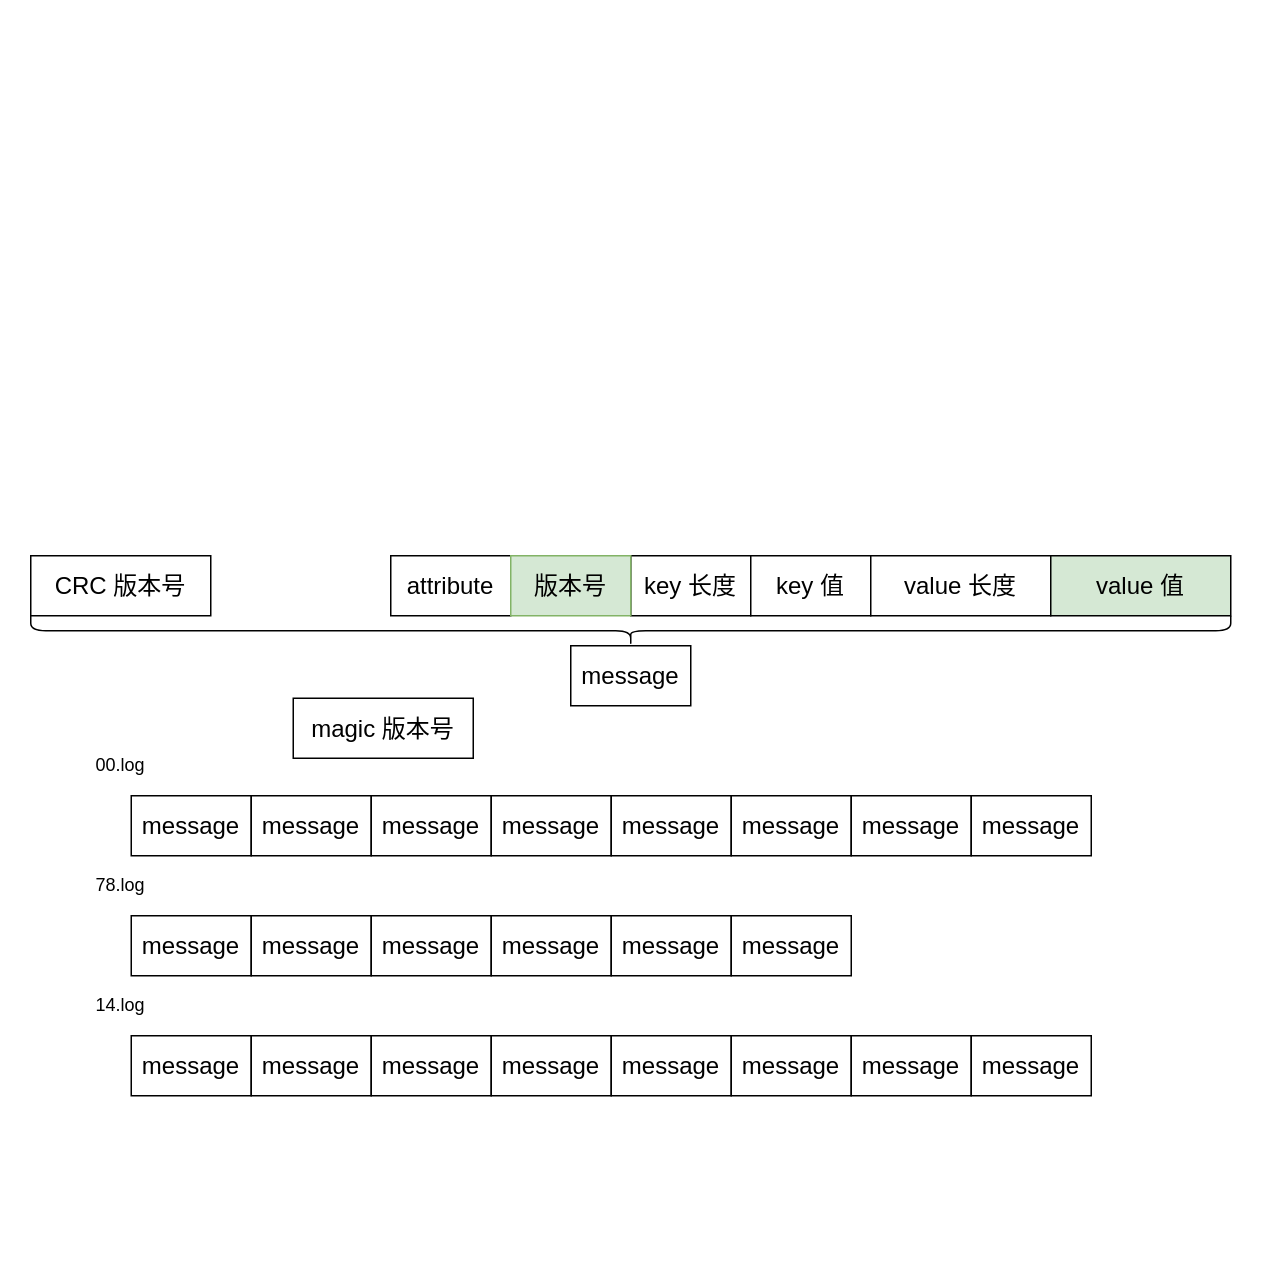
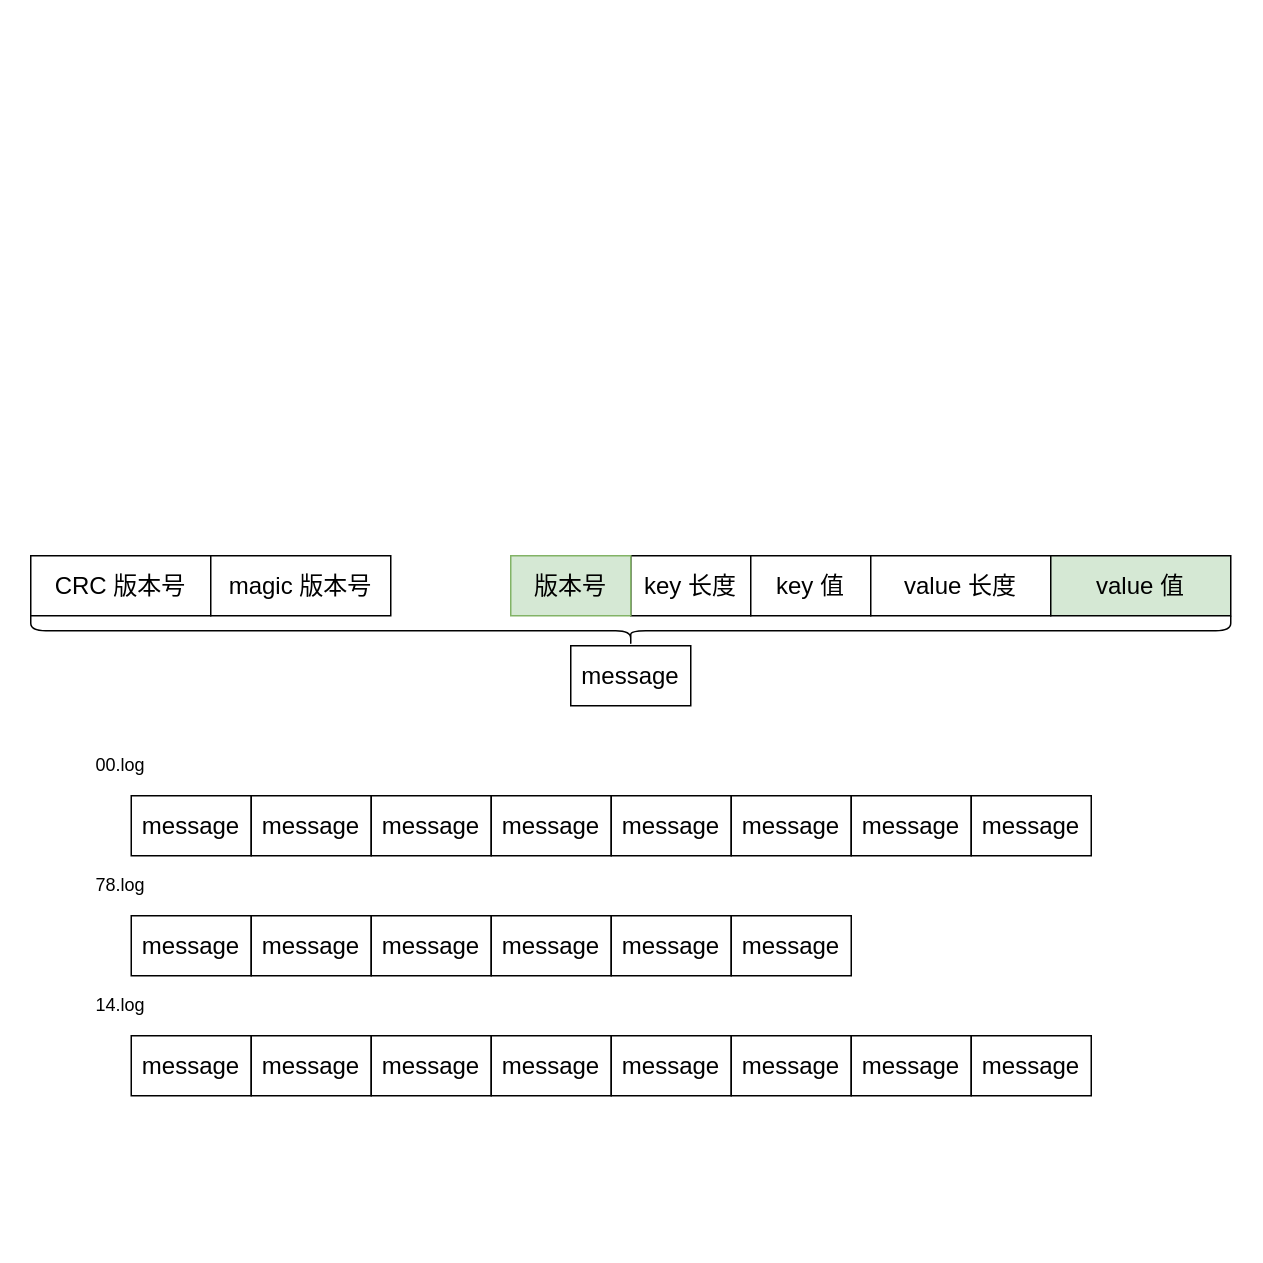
  <mxCell id="0" />
  <mxCell id="1" parent="0" />
  <mxCell id="2" value="&lt;font style=&quot;font-size: 16px&quot;&gt;CRC 版本号&lt;/font&gt;" style="rounded=0;whiteSpace=wrap;html=1;" parent="1" vertex="1"><mxGeometry x="20" y="370" width="120" height="40" as="geometry" /></mxCell>
- <mxCell id="3" value="&lt;font style=&quot;font-size: 16px&quot;&gt;magic 版本号&lt;/font&gt;" style="rounded=0;whiteSpace=wrap;html=1;" parent="1" vertex="1"><mxGeometry x="195" y="465" width="120" height="40" as="geometry" /></mxCell>
- <mxCell id="4" value="&lt;font style=&quot;font-size: 16px&quot;&gt;attribute&lt;/font&gt;" style="rounded=0;whiteSpace=wrap;html=1;" parent="1" vertex="1"><mxGeometry x="260" y="370" width="80" height="40" as="geometry" /></mxCell>
+ <mxCell id="3" value="&lt;font style=&quot;font-size: 16px&quot;&gt;magic 版本号&lt;/font&gt;" style="rounded=0;whiteSpace=wrap;html=1;" parent="1" vertex="1"><mxGeometry x="140" y="370" width="120" height="40" as="geometry" /></mxCell>
  <mxCell id="5" value="&lt;font style=&quot;font-size: 16px&quot;&gt;key 长度&lt;/font&gt;" style="rounded=0;whiteSpace=wrap;html=1;" parent="1" vertex="1"><mxGeometry x="420" y="370" width="80" height="40" as="geometry" /></mxCell>
  <mxCell id="6" value="&lt;font style=&quot;font-size: 16px&quot;&gt;key 值&lt;/font&gt;" style="rounded=0;whiteSpace=wrap;html=1;" parent="1" vertex="1"><mxGeometry x="500" y="370" width="80" height="40" as="geometry" /></mxCell>
  <mxCell id="7" value="&lt;font style=&quot;font-size: 16px&quot;&gt;value 长度&lt;/font&gt;" style="rounded=0;whiteSpace=wrap;html=1;" parent="1" vertex="1"><mxGeometry x="580" y="370" width="120" height="40" as="geometry" /></mxCell>
  <mxCell id="8" value="&lt;font style=&quot;font-size: 16px&quot;&gt;value 值&lt;/font&gt;" style="rounded=0;whiteSpace=wrap;html=1;fillColor=#d5e8d4;" parent="1" vertex="1"><mxGeometry x="700" y="370" width="120" height="40" as="geometry" /></mxCell>
  <mxCell id="9" value="&lt;font style=&quot;font-size: 16px&quot;&gt;版本号&lt;/font&gt;" style="rounded=0;whiteSpace=wrap;html=1;fillColor=#d5e8d4;strokeColor=#82b366;" vertex="1" parent="1"><mxGeometry x="340" y="370" width="80" height="40" as="geometry" /></mxCell>
  <mxCell id="10" value="" style="shape=curlyBracket;whiteSpace=wrap;html=1;rounded=1;rotation=-90;" vertex="1" parent="1"><mxGeometry x="410" y="20" width="20" height="800" as="geometry" /></mxCell>
  <mxCell id="11" value="&lt;font style=&quot;font-size: 16px&quot;&gt;message&lt;/font&gt;" style="rounded=0;whiteSpace=wrap;html=1;" vertex="1" parent="1"><mxGeometry x="380" y="430" width="80" height="40" as="geometry" /></mxCell>
  <mxCell id="12" value="&lt;font style=&quot;font-size: 16px&quot;&gt;message&lt;/font&gt;" style="rounded=0;whiteSpace=wrap;html=1;" vertex="1" parent="1"><mxGeometry x="87" y="530" width="80" height="40" as="geometry" /></mxCell>
  <mxCell id="13" value="&lt;font style=&quot;font-size: 16px&quot;&gt;message&lt;/font&gt;" style="rounded=0;whiteSpace=wrap;html=1;" vertex="1" parent="1"><mxGeometry x="167" y="530" width="80" height="40" as="geometry" /></mxCell>
  <mxCell id="14" value="&lt;font style=&quot;font-size: 16px&quot;&gt;message&lt;/font&gt;" style="rounded=0;whiteSpace=wrap;html=1;" vertex="1" parent="1"><mxGeometry x="247" y="530" width="80" height="40" as="geometry" /></mxCell>
  <mxCell id="15" value="&lt;font style=&quot;font-size: 16px&quot;&gt;message&lt;/font&gt;" style="rounded=0;whiteSpace=wrap;html=1;" vertex="1" parent="1"><mxGeometry x="327" y="530" width="80" height="40" as="geometry" /></mxCell>
  <mxCell id="16" value="&lt;font style=&quot;font-size: 16px&quot;&gt;message&lt;/font&gt;" style="rounded=0;whiteSpace=wrap;html=1;" vertex="1" parent="1"><mxGeometry x="407" y="530" width="80" height="40" as="geometry" /></mxCell>
  <mxCell id="17" value="&lt;font style=&quot;font-size: 16px&quot;&gt;message&lt;/font&gt;" style="rounded=0;whiteSpace=wrap;html=1;" vertex="1" parent="1"><mxGeometry x="487" y="530" width="80" height="40" as="geometry" /></mxCell>
  <mxCell id="18" value="&lt;font style=&quot;font-size: 16px&quot;&gt;message&lt;/font&gt;" style="rounded=0;whiteSpace=wrap;html=1;" vertex="1" parent="1"><mxGeometry x="567" y="530" width="80" height="40" as="geometry" /></mxCell>
  <mxCell id="19" value="&lt;font style=&quot;font-size: 16px&quot;&gt;message&lt;/font&gt;" style="rounded=0;whiteSpace=wrap;html=1;" vertex="1" parent="1"><mxGeometry x="647" y="530" width="80" height="40" as="geometry" /></mxCell>
  <mxCell id="20" value="00.log" style="text;html=1;strokeColor=none;fillColor=none;align=center;verticalAlign=middle;whiteSpace=wrap;rounded=0;" vertex="1" parent="1"><mxGeometry x="60" y="500" width="40" height="20" as="geometry" /></mxCell>
  <mxCell id="21" value="&lt;font style=&quot;font-size: 16px&quot;&gt;message&lt;/font&gt;" style="rounded=0;whiteSpace=wrap;html=1;" vertex="1" parent="1"><mxGeometry x="87" y="610" width="80" height="40" as="geometry" /></mxCell>
  <mxCell id="22" value="&lt;font style=&quot;font-size: 16px&quot;&gt;message&lt;/font&gt;" style="rounded=0;whiteSpace=wrap;html=1;" vertex="1" parent="1"><mxGeometry x="167" y="610" width="80" height="40" as="geometry" /></mxCell>
  <mxCell id="23" value="&lt;font style=&quot;font-size: 16px&quot;&gt;message&lt;/font&gt;" style="rounded=0;whiteSpace=wrap;html=1;" vertex="1" parent="1"><mxGeometry x="247" y="610" width="80" height="40" as="geometry" /></mxCell>
  <mxCell id="24" value="&lt;font style=&quot;font-size: 16px&quot;&gt;message&lt;/font&gt;" style="rounded=0;whiteSpace=wrap;html=1;" vertex="1" parent="1"><mxGeometry x="327" y="610" width="80" height="40" as="geometry" /></mxCell>
  <mxCell id="25" value="&lt;font style=&quot;font-size: 16px&quot;&gt;message&lt;/font&gt;" style="rounded=0;whiteSpace=wrap;html=1;" vertex="1" parent="1"><mxGeometry x="407" y="610" width="80" height="40" as="geometry" /></mxCell>
  <mxCell id="26" value="&lt;font style=&quot;font-size: 16px&quot;&gt;message&lt;/font&gt;" style="rounded=0;whiteSpace=wrap;html=1;" vertex="1" parent="1"><mxGeometry x="487" y="610" width="80" height="40" as="geometry" /></mxCell>
  <mxCell id="27" value="78.log" style="text;html=1;strokeColor=none;fillColor=none;align=center;verticalAlign=middle;whiteSpace=wrap;rounded=0;" vertex="1" parent="1"><mxGeometry x="60" y="580" width="40" height="20" as="geometry" /></mxCell>
  <mxCell id="28" value="&lt;font style=&quot;font-size: 16px&quot;&gt;message&lt;/font&gt;" style="rounded=0;whiteSpace=wrap;html=1;" vertex="1" parent="1"><mxGeometry x="87" y="690" width="80" height="40" as="geometry" /></mxCell>
  <mxCell id="29" value="&lt;font style=&quot;font-size: 16px&quot;&gt;message&lt;/font&gt;" style="rounded=0;whiteSpace=wrap;html=1;" vertex="1" parent="1"><mxGeometry x="167" y="690" width="80" height="40" as="geometry" /></mxCell>
  <mxCell id="30" value="&lt;font style=&quot;font-size: 16px&quot;&gt;message&lt;/font&gt;" style="rounded=0;whiteSpace=wrap;html=1;" vertex="1" parent="1"><mxGeometry x="247" y="690" width="80" height="40" as="geometry" /></mxCell>
  <mxCell id="31" value="&lt;font style=&quot;font-size: 16px&quot;&gt;message&lt;/font&gt;" style="rounded=0;whiteSpace=wrap;html=1;" vertex="1" parent="1"><mxGeometry x="327" y="690" width="80" height="40" as="geometry" /></mxCell>
  <mxCell id="32" value="&lt;font style=&quot;font-size: 16px&quot;&gt;message&lt;/font&gt;" style="rounded=0;whiteSpace=wrap;html=1;" vertex="1" parent="1"><mxGeometry x="407" y="690" width="80" height="40" as="geometry" /></mxCell>
  <mxCell id="33" value="&lt;font style=&quot;font-size: 16px&quot;&gt;message&lt;/font&gt;" style="rounded=0;whiteSpace=wrap;html=1;" vertex="1" parent="1"><mxGeometry x="487" y="690" width="80" height="40" as="geometry" /></mxCell>
  <mxCell id="34" value="&lt;font style=&quot;font-size: 16px&quot;&gt;message&lt;/font&gt;" style="rounded=0;whiteSpace=wrap;html=1;" vertex="1" parent="1"><mxGeometry x="567" y="690" width="80" height="40" as="geometry" /></mxCell>
  <mxCell id="35" value="&lt;font style=&quot;font-size: 16px&quot;&gt;message&lt;/font&gt;" style="rounded=0;whiteSpace=wrap;html=1;" vertex="1" parent="1"><mxGeometry x="647" y="690" width="80" height="40" as="geometry" /></mxCell>
  <mxCell id="36" value="14.log" style="text;html=1;strokeColor=none;fillColor=none;align=center;verticalAlign=middle;whiteSpace=wrap;rounded=0;" vertex="1" parent="1"><mxGeometry x="60" y="660" width="40" height="20" as="geometry" /></mxCell>
